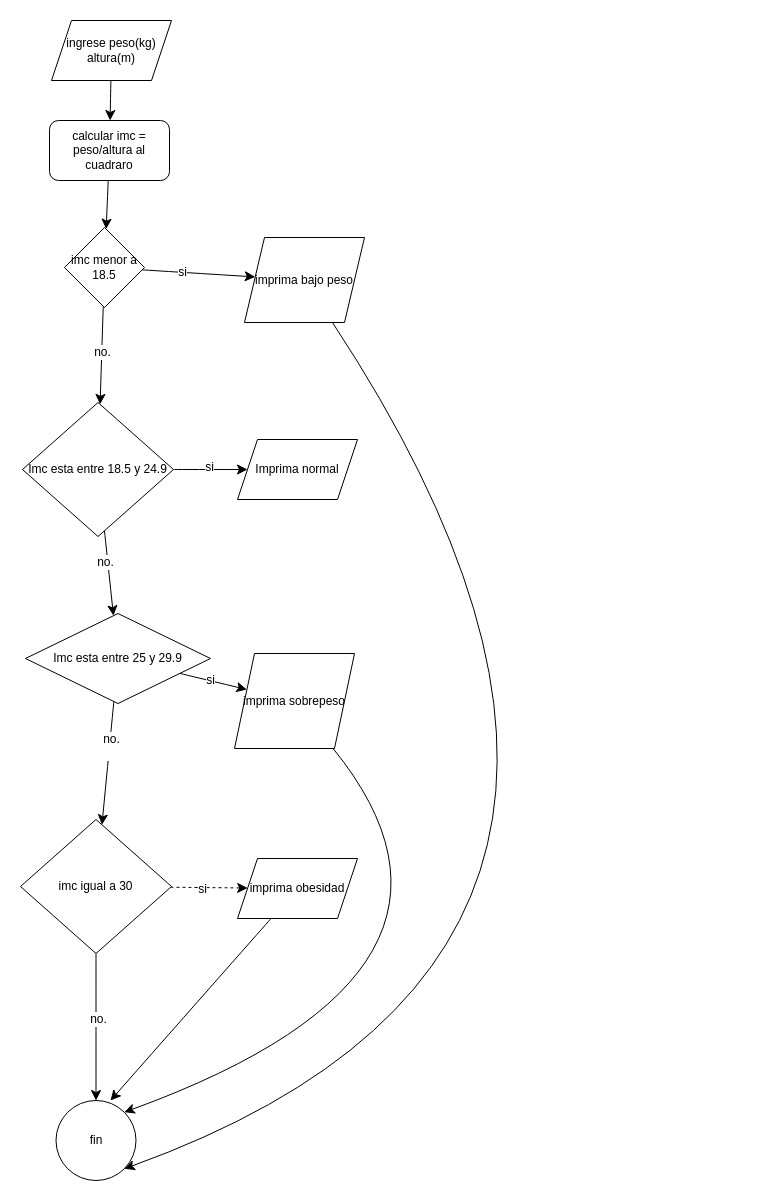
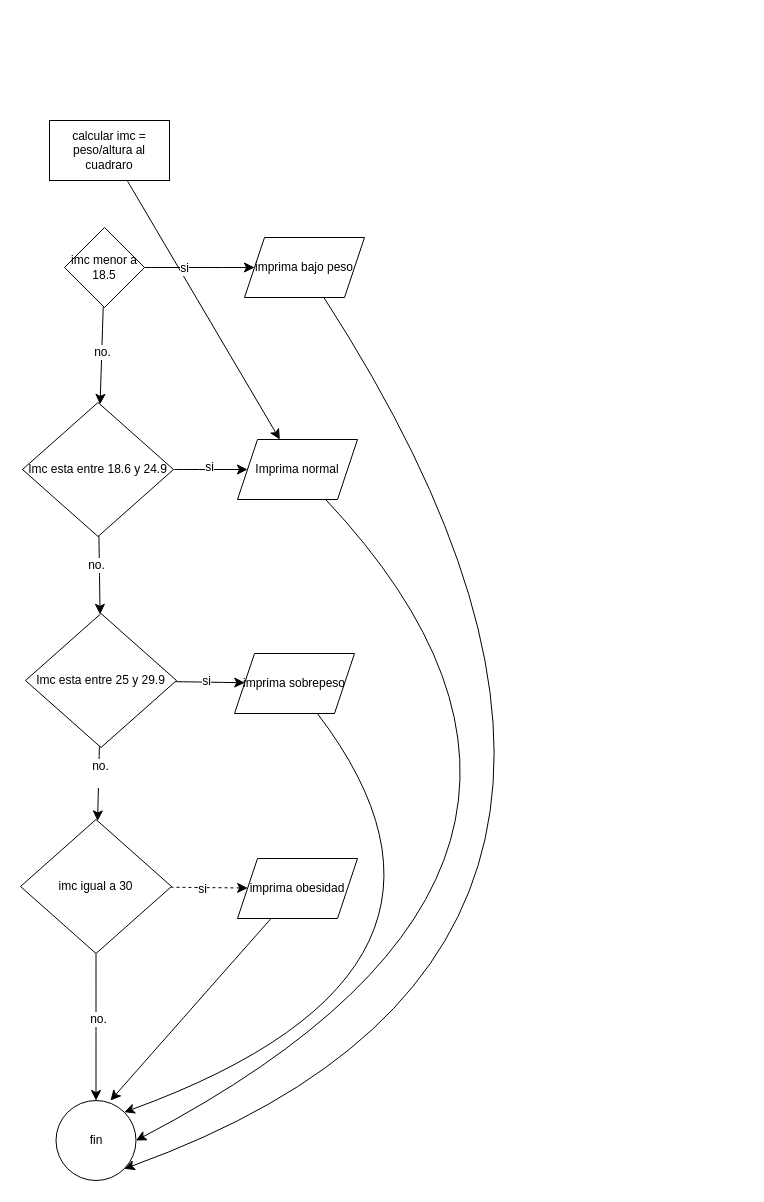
  <mxCell id="0" />
  <mxCell id="1" parent="0" />
- <mxCell id="2" value="" style="edgeStyle=none;curved=1;rounded=0;orthogonalLoop=1;jettySize=auto;html=1;fontSize=12;startSize=8;endSize=8;" edge="1" parent="1" source="3" target="5"><mxGeometry relative="1" as="geometry" /></mxCell>
- <mxCell id="3" value="&lt;div&gt;ingrese peso(kg)&lt;/div&gt;&lt;div&gt;altura(m)&lt;/div&gt;" style="shape=parallelogram;perimeter=parallelogramPerimeter;whiteSpace=wrap;html=1;fixedSize=1;" vertex="1" parent="1"><mxGeometry x="51" y="20" width="120" height="60" as="geometry" /></mxCell>
- <mxCell id="4" value="" style="edgeStyle=none;curved=1;rounded=0;orthogonalLoop=1;jettySize=auto;html=1;fontSize=12;startSize=8;endSize=8;" edge="1" parent="1" source="5" target="10"><mxGeometry relative="1" as="geometry" /></mxCell>
- <mxCell id="5" value="calcular imc = peso/altura al cuadraro" style="whiteSpace=wrap;html=1;rounded=1;" vertex="1" parent="1"><mxGeometry x="49" y="120" width="120" height="60" as="geometry" /></mxCell>
+ <mxCell id="4" value="" style="edgeStyle=none;curved=1;rounded=0;orthogonalLoop=1;jettySize=auto;html=1;fontSize=12;startSize=8;endSize=8;" edge="1" parent="1" source="5" target="19"><mxGeometry relative="1" as="geometry" /></mxCell>
+ <mxCell id="5" value="calcular imc = peso/altura al cuadraro" style="whiteSpace=wrap;html=1;" vertex="1" parent="1"><mxGeometry x="49" y="120" width="120" height="60" as="geometry" /></mxCell>
  <mxCell id="6" value="" style="edgeStyle=none;curved=1;rounded=0;orthogonalLoop=1;jettySize=auto;html=1;fontSize=12;startSize=8;endSize=8;" edge="1" parent="1" source="10" target="12"><mxGeometry relative="1" as="geometry" /></mxCell>
  <mxCell id="7" value="si" style="edgeLabel;html=1;align=center;verticalAlign=middle;resizable=0;points=[];fontSize=12;" vertex="1" connectable="0" parent="6"><mxGeometry x="-0.291" relative="1" as="geometry"><mxPoint as="offset" /></mxGeometry></mxCell>
  <mxCell id="8" value="" style="edgeStyle=none;curved=1;rounded=0;orthogonalLoop=1;jettySize=auto;html=1;fontSize=12;startSize=8;endSize=8;" edge="1" parent="1" source="10" target="17"><mxGeometry relative="1" as="geometry" /></mxCell>
  <mxCell id="9" value="no." style="edgeLabel;html=1;align=center;verticalAlign=middle;resizable=0;points=[];fontSize=12;" vertex="1" connectable="0" parent="8"><mxGeometry x="-0.067" relative="1" as="geometry"><mxPoint as="offset" /></mxGeometry></mxCell>
  <mxCell id="10" value="imc menor a 18.5" style="rhombus;whiteSpace=wrap;html=1;" vertex="1" parent="1"><mxGeometry x="64" y="227" width="80" height="80" as="geometry" /></mxCell>
  <mxCell id="11" style="edgeStyle=none;curved=1;rounded=0;orthogonalLoop=1;jettySize=auto;html=1;entryX=1;entryY=1;entryDx=0;entryDy=0;fontSize=12;startSize=8;endSize=8;" edge="1" parent="1" source="12" target="34"><mxGeometry relative="1" as="geometry"><Array as="points"><mxPoint x="742" y="945" /></Array></mxGeometry></mxCell>
- <mxCell id="12" value="imprima bajo peso" style="shape=parallelogram;perimeter=parallelogramPerimeter;whiteSpace=wrap;html=1;fixedSize=1;" vertex="1" parent="1"><mxGeometry x="244" y="237" width="120" height="85" as="geometry" /></mxCell>
+ <mxCell id="12" value="imprima bajo peso" style="shape=parallelogram;perimeter=parallelogramPerimeter;whiteSpace=wrap;html=1;fixedSize=1;" vertex="1" parent="1"><mxGeometry x="244" y="237" width="120" height="60" as="geometry" /></mxCell>
  <mxCell id="13" value="" style="edgeStyle=none;curved=1;rounded=0;orthogonalLoop=1;jettySize=auto;html=1;fontSize=12;startSize=8;endSize=8;" edge="1" parent="1" source="17" target="19"><mxGeometry relative="1" as="geometry" /></mxCell>
  <mxCell id="14" value="si" style="edgeLabel;html=1;align=center;verticalAlign=middle;resizable=0;points=[];fontSize=12;" vertex="1" connectable="0" parent="13"><mxGeometry x="-0.054" y="3" relative="1" as="geometry"><mxPoint as="offset" /></mxGeometry></mxCell>
  <mxCell id="15" value="" style="edgeStyle=none;curved=1;rounded=0;orthogonalLoop=1;jettySize=auto;html=1;fontSize=12;startSize=8;endSize=8;" edge="1" parent="1" source="17" target="24"><mxGeometry relative="1" as="geometry" /></mxCell>
  <mxCell id="16" value="no." style="edgeLabel;html=1;align=center;verticalAlign=middle;resizable=0;points=[];fontSize=12;" vertex="1" connectable="0" parent="15"><mxGeometry x="-0.268" y="-3" relative="1" as="geometry"><mxPoint as="offset" /></mxGeometry></mxCell>
- <mxCell id="17" value="Imc esta entre 18.5 y 24.9" style="rhombus;whiteSpace=wrap;html=1;" vertex="1" parent="1"><mxGeometry x="22" y="402" width="151" height="134" as="geometry" /></mxCell>
+ <mxCell id="17" value="Imc esta entre 18.6 y 24.9" style="rhombus;whiteSpace=wrap;html=1;" vertex="1" parent="1"><mxGeometry x="22" y="402" width="151" height="134" as="geometry" /></mxCell>
+ <mxCell id="18" style="edgeStyle=none;curved=1;rounded=0;orthogonalLoop=1;jettySize=auto;html=1;entryX=1;entryY=0.5;entryDx=0;entryDy=0;fontSize=12;startSize=8;endSize=8;" edge="1" parent="1" source="19" target="34"><mxGeometry relative="1" as="geometry"><Array as="points"><mxPoint x="666" y="862" /></Array></mxGeometry></mxCell>
  <mxCell id="19" value="Imprima normal" style="shape=parallelogram;perimeter=parallelogramPerimeter;whiteSpace=wrap;html=1;fixedSize=1;" vertex="1" parent="1"><mxGeometry x="237" y="439" width="120" height="60" as="geometry" /></mxCell>
  <mxCell id="20" value="" style="edgeStyle=none;curved=1;rounded=0;orthogonalLoop=1;jettySize=auto;html=1;fontSize=12;startSize=8;endSize=8;" edge="1" parent="1" source="24" target="26"><mxGeometry relative="1" as="geometry" /></mxCell>
  <mxCell id="21" value="si" style="edgeLabel;html=1;align=center;verticalAlign=middle;resizable=0;points=[];fontSize=12;" vertex="1" connectable="0" parent="20"><mxGeometry x="-0.1" y="1" relative="1" as="geometry"><mxPoint as="offset" /></mxGeometry></mxCell>
  <mxCell id="22" value="" style="edgeStyle=none;curved=1;rounded=0;orthogonalLoop=1;jettySize=auto;html=1;fontSize=12;startSize=8;endSize=8;" edge="1" parent="1" source="24" target="31"><mxGeometry relative="1" as="geometry"><Array as="points" /></mxGeometry></mxCell>
  <mxCell id="23" value="&lt;div&gt;no.&lt;/div&gt;&lt;div&gt;&lt;br&gt;&lt;/div&gt;" style="edgeLabel;html=1;align=center;verticalAlign=middle;resizable=0;points=[];fontSize=12;" vertex="1" connectable="0" parent="22"><mxGeometry x="-0.268" y="1" relative="1" as="geometry"><mxPoint as="offset" /></mxGeometry></mxCell>
- <mxCell id="24" value="Imc esta entre 25 y 29.9" style="rhombus;whiteSpace=wrap;html=1;" vertex="1" parent="1"><mxGeometry x="25" y="613" width="185" height="90" as="geometry" /></mxCell>
+ <mxCell id="24" value="Imc esta entre 25 y 29.9" style="rhombus;whiteSpace=wrap;html=1;" vertex="1" parent="1"><mxGeometry x="25" y="613" width="151" height="134" as="geometry" /></mxCell>
  <mxCell id="25" style="edgeStyle=none;curved=1;rounded=0;orthogonalLoop=1;jettySize=auto;html=1;entryX=1;entryY=0;entryDx=0;entryDy=0;fontSize=12;startSize=8;endSize=8;" edge="1" parent="1" source="26" target="34"><mxGeometry relative="1" as="geometry"><Array as="points"><mxPoint x="513" y="970" /></Array></mxGeometry></mxCell>
- <mxCell id="26" value="imprima sobrepeso" style="shape=parallelogram;perimeter=parallelogramPerimeter;whiteSpace=wrap;html=1;fixedSize=1;" vertex="1" parent="1"><mxGeometry x="234" y="653" width="120" height="95" as="geometry" /></mxCell>
+ <mxCell id="26" value="imprima sobrepeso" style="shape=parallelogram;perimeter=parallelogramPerimeter;whiteSpace=wrap;html=1;fixedSize=1;" vertex="1" parent="1"><mxGeometry x="234" y="653" width="120" height="60" as="geometry" /></mxCell>
  <mxCell id="27" value="" style="edgeStyle=none;curved=1;rounded=0;orthogonalLoop=1;jettySize=auto;html=1;fontSize=12;startSize=8;endSize=8;dashed=1;" edge="1" parent="1" source="31" target="33"><mxGeometry relative="1" as="geometry" /></mxCell>
  <mxCell id="28" value="si" style="edgeLabel;html=1;align=center;verticalAlign=middle;resizable=0;points=[];fontSize=12;" vertex="1" connectable="0" parent="27"><mxGeometry x="-0.199" y="-1" relative="1" as="geometry"><mxPoint as="offset" /></mxGeometry></mxCell>
  <mxCell id="29" value="" style="edgeStyle=none;curved=1;rounded=0;orthogonalLoop=1;jettySize=auto;html=1;fontSize=12;startSize=8;endSize=8;" edge="1" parent="1" source="31" target="34"><mxGeometry relative="1" as="geometry" /></mxCell>
  <mxCell id="30" value="no." style="edgeLabel;html=1;align=center;verticalAlign=middle;resizable=0;points=[];fontSize=12;" vertex="1" connectable="0" parent="29"><mxGeometry x="-0.116" y="2" relative="1" as="geometry"><mxPoint as="offset" /></mxGeometry></mxCell>
  <mxCell id="31" value="imc igual a 30" style="rhombus;whiteSpace=wrap;html=1;" vertex="1" parent="1"><mxGeometry x="20" y="819" width="151" height="134" as="geometry" /></mxCell>
  <mxCell id="32" style="edgeStyle=none;curved=1;rounded=0;orthogonalLoop=1;jettySize=auto;html=1;fontSize=12;startSize=8;endSize=8;entryX=0.681;entryY=0;entryDx=0;entryDy=0;entryPerimeter=0;" edge="1" parent="1" source="33" target="34"><mxGeometry relative="1" as="geometry"><mxPoint x="99" y="1091" as="targetPoint" /></mxGeometry></mxCell>
  <mxCell id="33" value="imprima obesidad" style="shape=parallelogram;perimeter=parallelogramPerimeter;whiteSpace=wrap;html=1;fixedSize=1;" vertex="1" parent="1"><mxGeometry x="237" y="858" width="120" height="60" as="geometry" /></mxCell>
  <mxCell id="34" value="fin" style="ellipse;whiteSpace=wrap;html=1;" vertex="1" parent="1"><mxGeometry x="55.5" y="1100" width="80" height="80" as="geometry" /></mxCell>
